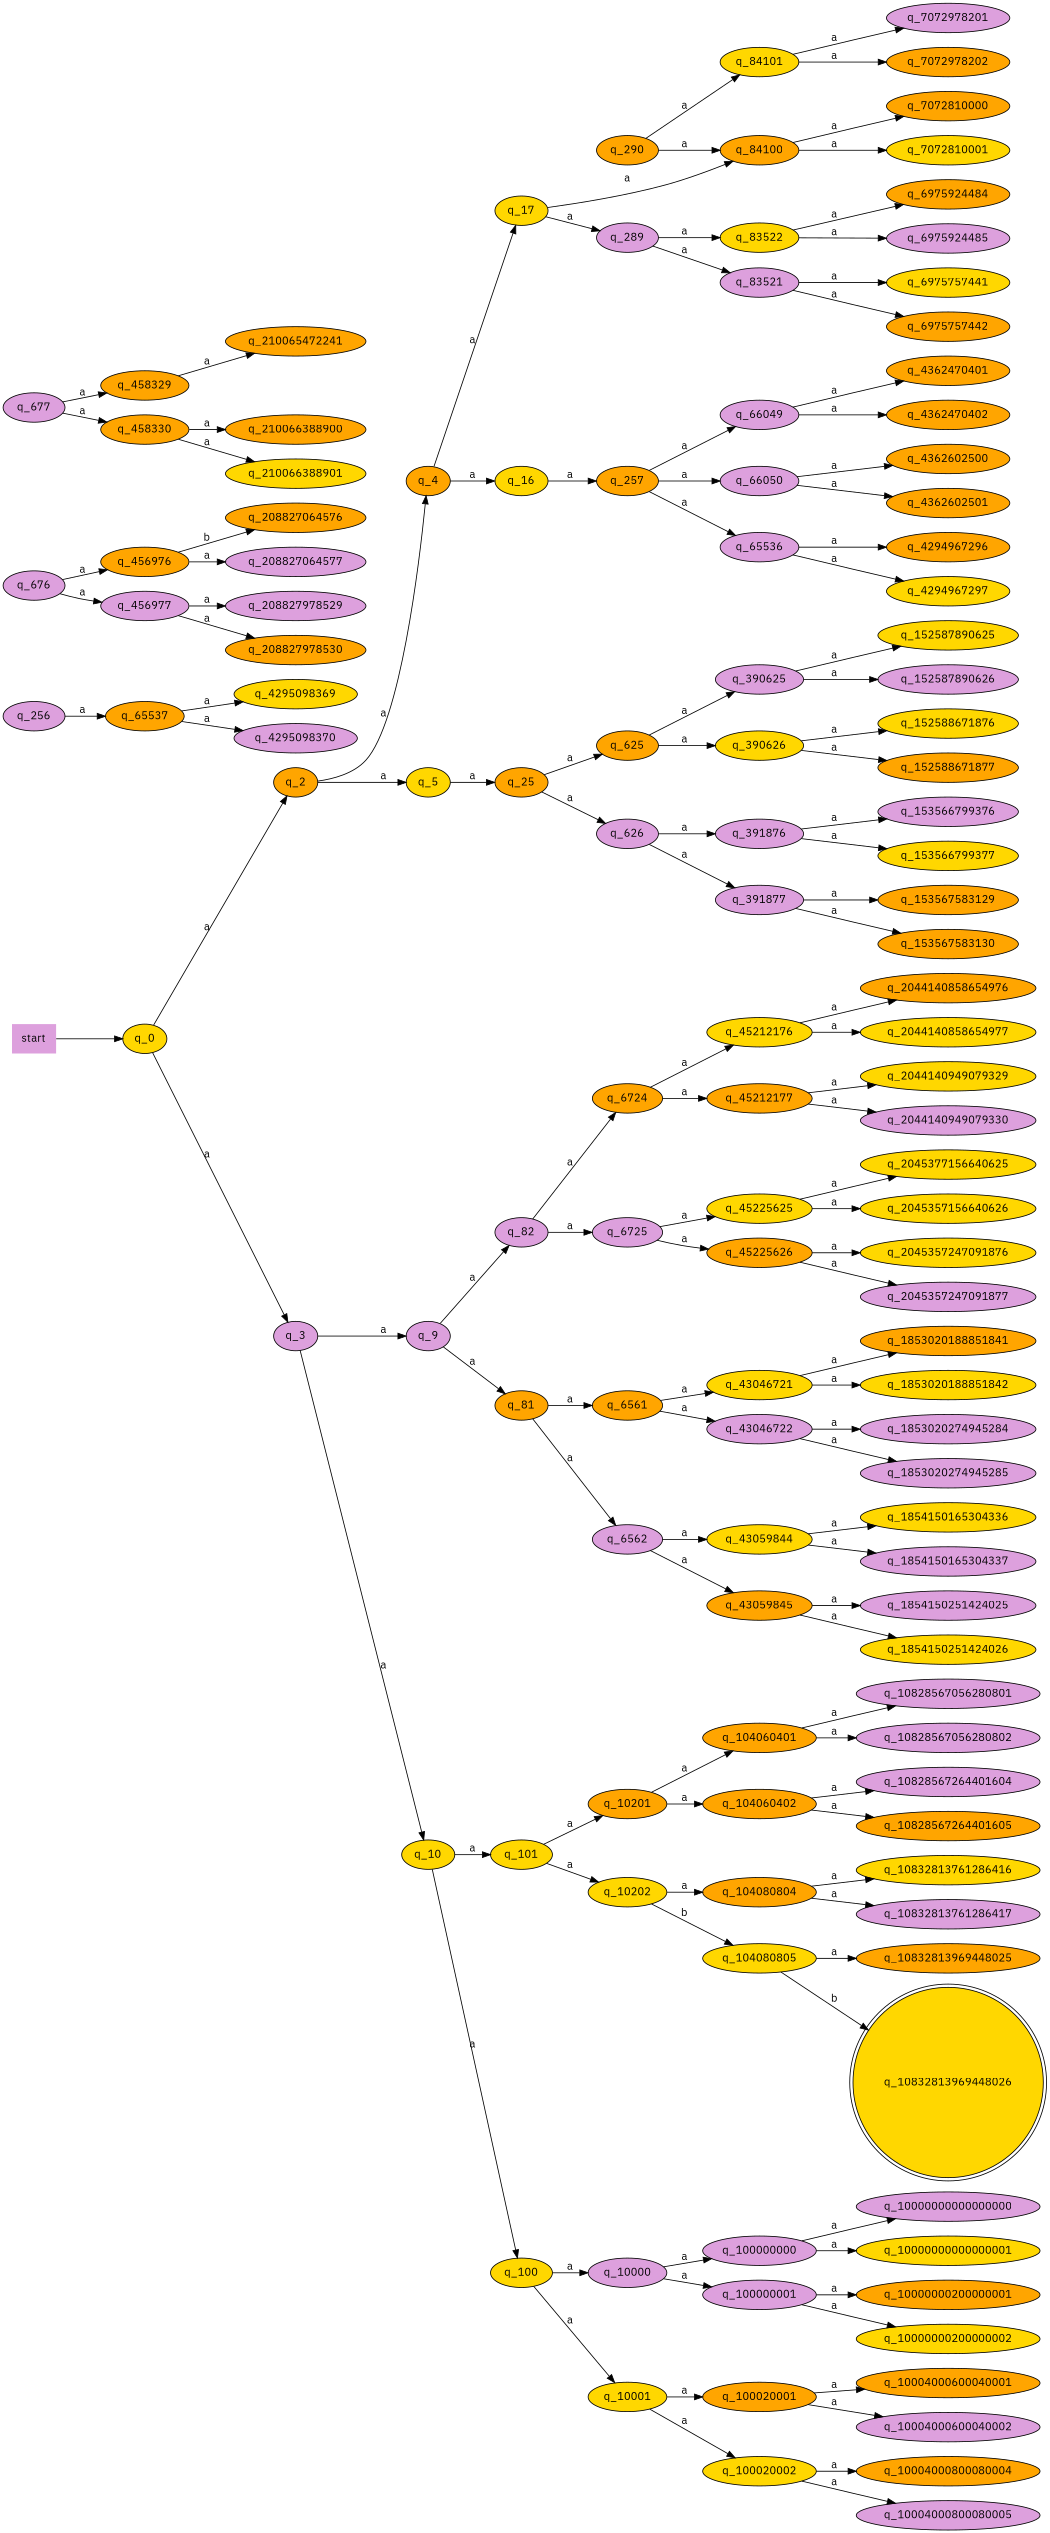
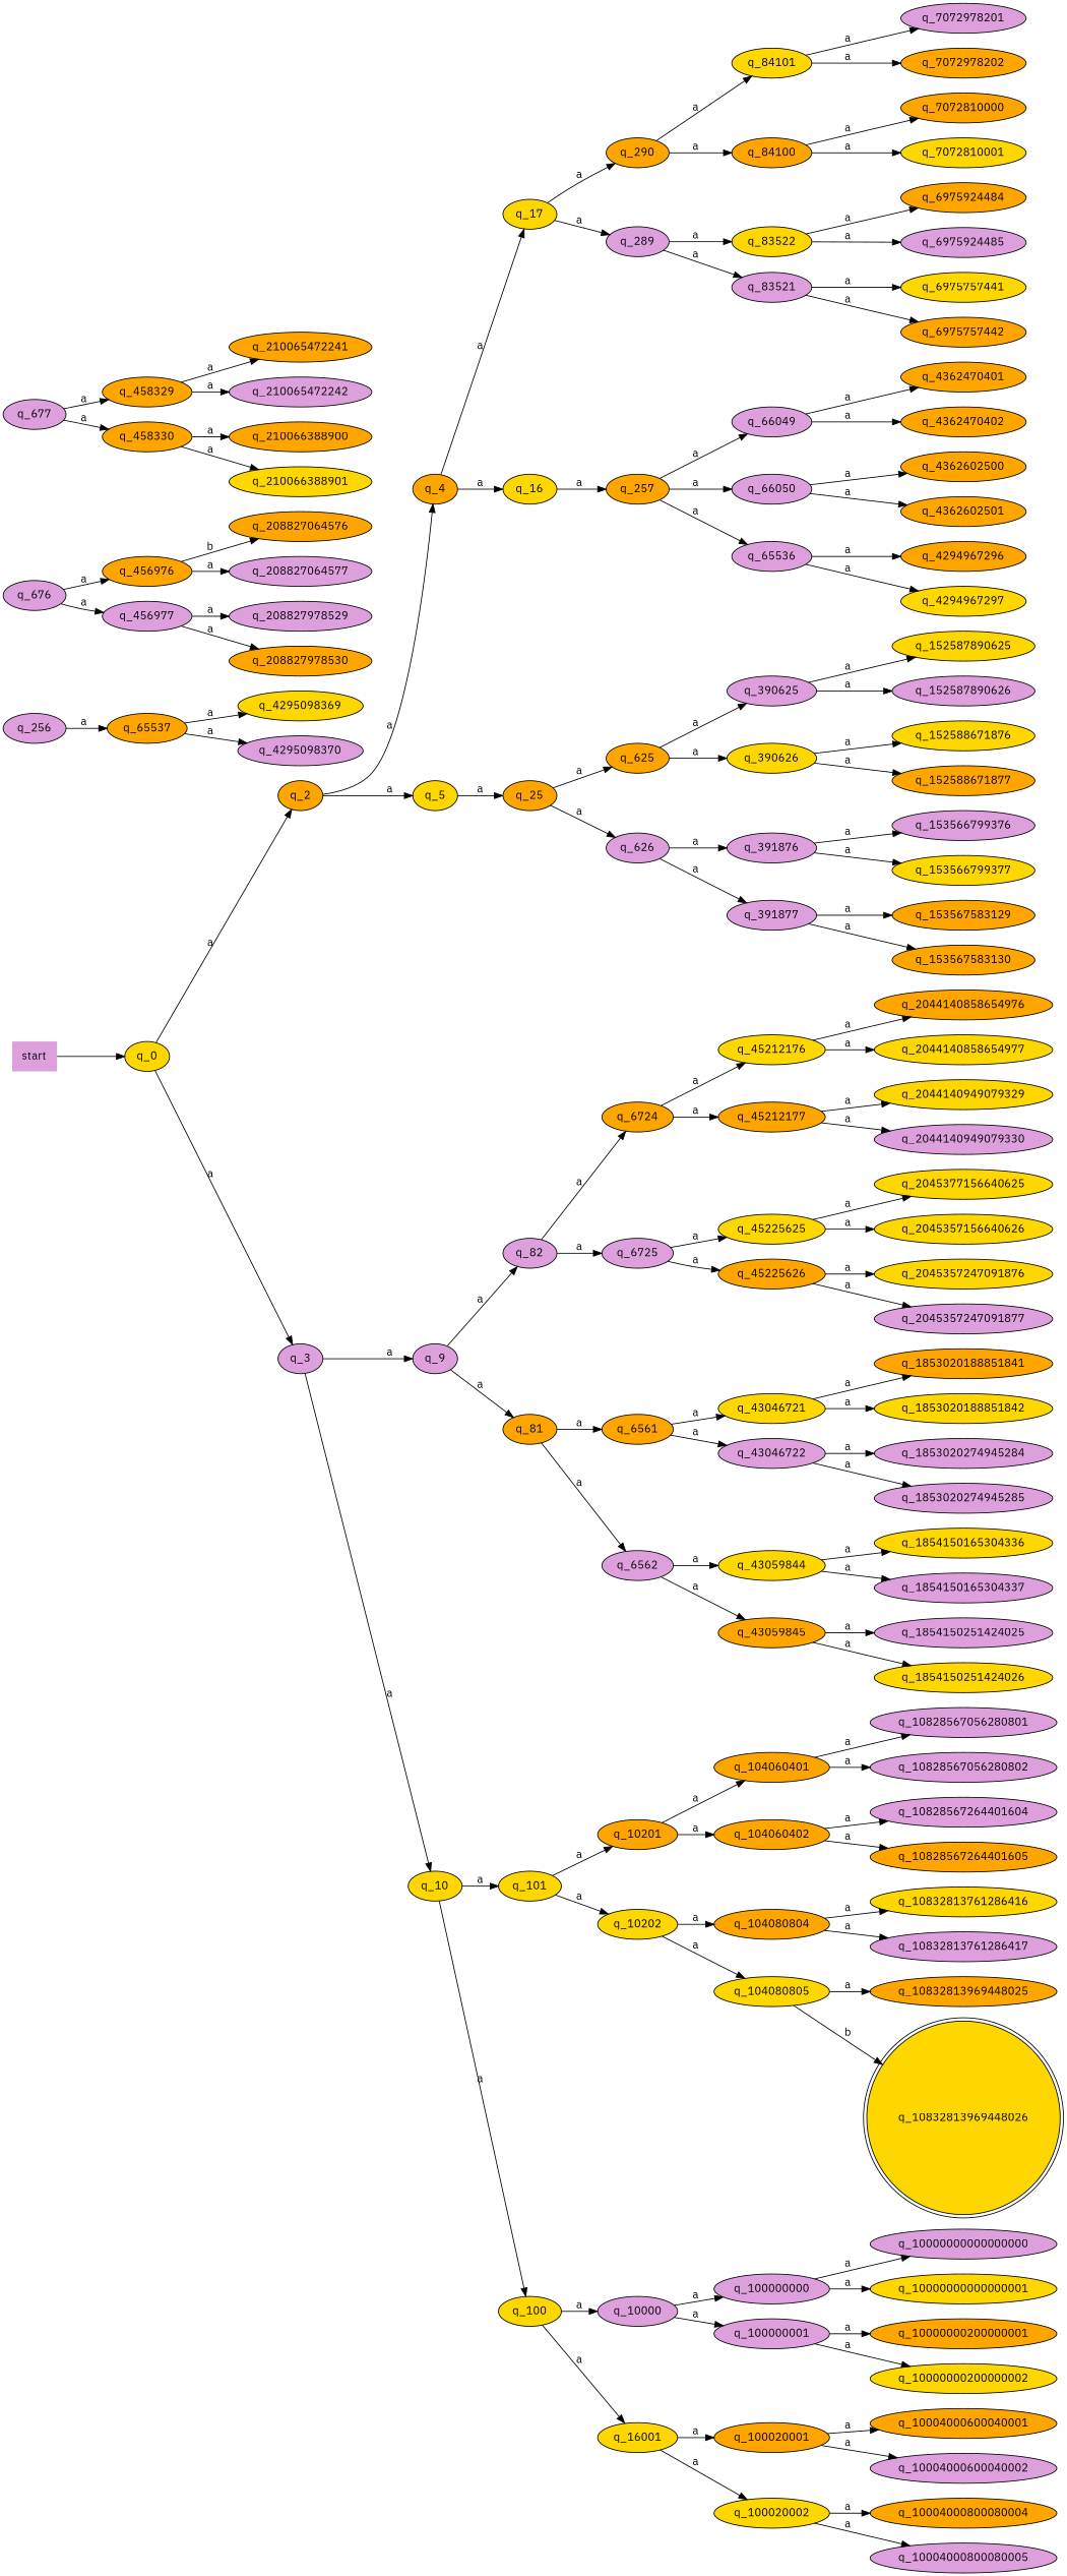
  digraph {
    fontname="IBM Plex Sans"
    rankdir=LR
    node [fillcolor=orange fontname="IBM Plex Sans" style=filled]
    edge [fontname="IBM Plex Sans"]
    start [fillcolor=plum shape=plaintext]
    q_0 [fillcolor=gold]
    q_2
    q_3 [fillcolor=plum]
    q_4
    q_5 [fillcolor=gold]
    q_9 [fillcolor=plum]
    q_10 [fillcolor=gold]
    q_16 [fillcolor=gold]
    q_17 [fillcolor=gold]
    q_25
    q_257
    q_289 [fillcolor=plum]
    q_290
    q_625
    q_626 [fillcolor=plum]
    q_81
    q_82 [fillcolor=plum]
    q_100 [fillcolor=gold]
    q_101 [fillcolor=gold]
    q_6561
    q_6562 [fillcolor=plum]
    q_6724
    q_6725 [fillcolor=plum]
    q_10000 [fillcolor=plum]
-   q_10001 [fillcolor=gold]
+   q_10001 [fillcolor=gold label=q_16001]
    q_10201
    q_10202 [fillcolor=gold]
    q_256 [fillcolor=plum]
    q_65537
    q_65536 [fillcolor=plum]
    q_66049 [fillcolor=plum]
    q_66050 [fillcolor=plum]
    q_83521 [fillcolor=plum]
    q_83522 [fillcolor=gold]
    q_84100
    q_84101 [fillcolor=gold]
    q_390625 [fillcolor=plum]
    q_390626 [fillcolor=gold]
    q_391876 [fillcolor=plum]
    q_391877 [fillcolor=plum]
    q_676 [fillcolor=plum]
    q_456976
    q_456977 [fillcolor=plum]
    q_677 [fillcolor=plum]
    q_458329
    q_458330
    q_4294967296
    q_4294967297 [fillcolor=gold]
    q_4295098369 [fillcolor=gold]
    q_4295098370 [fillcolor=plum]
    q_4362470401
    q_4362470402
    q_4362602500
    q_4362602501
    q_6975757441 [fillcolor=gold]
    q_6975757442
    q_6975924484
    q_6975924485 [fillcolor=plum]
    q_7072810000
    q_7072810001 [fillcolor=gold]
    q_7072978201 [fillcolor=plum]
    q_7072978202
    q_152587890625 [fillcolor=gold]
    q_152587890626 [fillcolor=plum]
    q_152588671876 [fillcolor=gold]
    q_152588671877
    q_153566799376 [fillcolor=plum]
    q_153566799377 [fillcolor=gold]
    q_153567583129
    q_153567583130
    q_208827064576
    q_208827064577 [fillcolor=plum]
    q_208827978529 [fillcolor=plum]
    q_208827978530
    q_210065472241
+   q_210065472242 [fillcolor=plum]
    q_210066388900
    q_210066388901 [fillcolor=gold]
    q_43046721 [fillcolor=gold]
    q_43046722 [fillcolor=plum]
    q_43059844 [fillcolor=gold]
    q_43059845
    q_45212176 [fillcolor=gold]
    q_45212177
    q_45225625 [fillcolor=gold]
    q_45225626
    q_100000000 [fillcolor=plum]
    q_100000001 [fillcolor=plum]
    q_100020001
    q_100020002 [fillcolor=gold]
    q_104060401
    q_104060402
    q_104080804
    q_104080805 [fillcolor=gold]
    q_1853020188851841
    q_1853020188851842 [fillcolor=gold]
    q_1853020274945284 [fillcolor=plum]
    q_1853020274945285 [fillcolor=plum]
    q_1854150165304336 [fillcolor=gold]
    q_1854150165304337 [fillcolor=plum]
    q_1854150251424025 [fillcolor=plum]
    q_1854150251424026 [fillcolor=gold]
    q_2044140858654976
    q_2044140858654977 [fillcolor=gold]
    q_2044140949079329 [fillcolor=gold]
    q_2044140949079330 [fillcolor=plum]
    n108 [fillcolor=gold label=q_2045377156640625]
    q_2045357156640626 [fillcolor=gold]
    q_2045357247091876 [fillcolor=gold]
    q_2045357247091877 [fillcolor=plum]
    q_10000000000000000 [fillcolor=plum]
    q_10000000000000001 [fillcolor=gold]
    q_10000000200000001
    q_10000000200000002 [fillcolor=gold]
    q_10004000600040001
    q_10004000600040002 [fillcolor=plum]
    q_10004000800080004
    q_10004000800080005 [fillcolor=plum]
    q_10828567056280801 [fillcolor=plum]
    q_10828567056280802 [fillcolor=plum]
    q_10828567264401604 [fillcolor=plum]
    q_10828567264401605
    q_10832813761286416 [fillcolor=gold]
    q_10832813761286417 [fillcolor=plum]
    q_10832813969448025
    q_10832813969448026 [fillcolor=gold shape=doublecircle]
    start -> q_0
    q_0 -> q_2 [label=a]
    q_0 -> q_3 [label=a]
    q_2 -> q_4 [label=a]
    q_2 -> q_5 [label=a]
    q_3 -> q_9 [label=a]
    q_3 -> q_10 [label=a]
    q_4 -> q_16 [label=a]
    q_4 -> q_17 [label=a]
    q_5 -> q_25 [label=a]
    q_9 -> q_81 [label=a]
    q_9 -> q_82 [label=a]
    q_10 -> q_100 [label=a]
    q_10 -> q_101 [label=a]
    q_16 -> q_257 [label=a]
    q_17 -> q_289 [label=a]
-   q_17 -> q_84100 [label=a]
+   q_17 -> q_290 [label=a]
    q_25 -> q_625 [label=a]
    q_25 -> q_626 [label=a]
    q_257 -> q_65536 [label=a]
    q_257 -> q_66049 [label=a]
    q_257 -> q_66050 [label=a]
    q_289 -> q_83521 [label=a]
    q_289 -> q_83522 [label=a]
    q_290 -> q_84100 [label=a]
    q_290 -> q_84101 [label=a]
    q_625 -> q_390625 [label=a]
    q_625 -> q_390626 [label=a]
    q_626 -> q_391876 [label=a]
    q_626 -> q_391877 [label=a]
    q_81 -> q_6561 [label=a]
    q_81 -> q_6562 [label=a]
    q_82 -> q_6724 [label=a]
    q_82 -> q_6725 [label=a]
    q_100 -> q_10000 [label=a]
    q_100 -> q_10001 [label=a]
    q_101 -> q_10201 [label=a]
    q_101 -> q_10202 [label=a]
    q_6561 -> q_43046721 [label=a]
    q_6561 -> q_43046722 [label=a]
    q_6562 -> q_43059844 [label=a]
    q_6562 -> q_43059845 [label=a]
    q_6724 -> q_45212176 [label=a]
    q_6724 -> q_45212177 [label=a]
    q_6725 -> q_45225625 [label=a]
    q_6725 -> q_45225626 [label=a]
    q_10000 -> q_100000000 [label=a]
    q_10000 -> q_100000001 [label=a]
    q_10001 -> q_100020001 [label=a]
    q_10001 -> q_100020002 [label=a]
    q_10201 -> q_104060401 [label=a]
    q_10201 -> q_104060402 [label=a]
    q_10202 -> q_104080804 [label=a]
-   q_10202 -> q_104080805 [label=b]
+   q_10202 -> q_104080805 [label=a]
    q_256 -> q_65537 [label=a]
    q_65537 -> q_4295098369 [label=a]
    q_65537 -> q_4295098370 [label=a]
    q_65536 -> q_4294967296 [label=a]
    q_65536 -> q_4294967297 [label=a]
    q_66049 -> q_4362470401 [label=a]
    q_66049 -> q_4362470402 [label=a]
    q_66050 -> q_4362602500 [label=a]
    q_66050 -> q_4362602501 [label=a]
    q_83521 -> q_6975757441 [label=a]
    q_83521 -> q_6975757442 [label=a]
    q_83522 -> q_6975924484 [label=a]
    q_83522 -> q_6975924485 [label=a]
    q_84100 -> q_7072810000 [label=a]
    q_84100 -> q_7072810001 [label=a]
    q_84101 -> q_7072978201 [label=a]
    q_84101 -> q_7072978202 [label=a]
    q_390625 -> q_152587890625 [label=a]
    q_390625 -> q_152587890626 [label=a]
    q_390626 -> q_152588671876 [label=a]
    q_390626 -> q_152588671877 [label=a]
    q_391876 -> q_153566799376 [label=a]
    q_391876 -> q_153566799377 [label=a]
    q_391877 -> q_153567583129 [label=a]
    q_391877 -> q_153567583130 [label=a]
    q_676 -> q_456976 [label=a]
    q_676 -> q_456977 [label=a]
    q_456976 -> q_208827064576 [label=b]
    q_456976 -> q_208827064577 [label=a]
    q_456977 -> q_208827978529 [label=a]
    q_456977 -> q_208827978530 [label=a]
    q_677 -> q_458329 [label=a]
    q_677 -> q_458330 [label=a]
    q_458329 -> q_210065472241 [label=a]
+   q_458329 -> q_210065472242 [label=a]
    q_458330 -> q_210066388900 [label=a]
    q_458330 -> q_210066388901 [label=a]
    q_43046721 -> q_1853020188851841 [label=a]
    q_43046721 -> q_1853020188851842 [label=a]
    q_43046722 -> q_1853020274945284 [label=a]
    q_43046722 -> q_1853020274945285 [label=a]
    q_43059844 -> q_1854150165304336 [label=a]
    q_43059844 -> q_1854150165304337 [label=a]
    q_43059845 -> q_1854150251424025 [label=a]
    q_43059845 -> q_1854150251424026 [label=a]
    q_45212176 -> q_2044140858654976 [label=a]
    q_45212176 -> q_2044140858654977 [label=a]
    q_45212177 -> q_2044140949079329 [label=a]
    q_45212177 -> q_2044140949079330 [label=a]
    q_45225625 -> n108 [label=a]
    q_45225625 -> q_2045357156640626 [label=a]
    q_45225626 -> q_2045357247091876 [label=a]
    q_45225626 -> q_2045357247091877 [label=a]
    q_100000000 -> q_10000000000000000 [label=a]
    q_100000000 -> q_10000000000000001 [label=a]
    q_100000001 -> q_10000000200000001 [label=a]
    q_100000001 -> q_10000000200000002 [label=a]
    q_100020001 -> q_10004000600040001 [label=a]
    q_100020001 -> q_10004000600040002 [label=a]
    q_100020002 -> q_10004000800080004 [label=a]
    q_100020002 -> q_10004000800080005 [label=a]
    q_104060401 -> q_10828567056280801 [label=a]
    q_104060401 -> q_10828567056280802 [label=a]
    q_104060402 -> q_10828567264401604 [label=a]
    q_104060402 -> q_10828567264401605 [label=a]
    q_104080804 -> q_10832813761286416 [label=a]
    q_104080804 -> q_10832813761286417 [label=a]
    q_104080805 -> q_10832813969448025 [label=a]
    q_104080805 -> q_10832813969448026 [label=b]
  }
